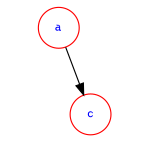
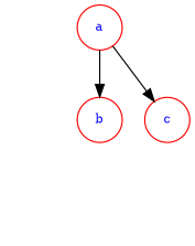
  digraph {
    node [color=red fontcolor=blue fontsize=10 shape=circle]
    _a [group=a style=invis width=0]
    a
+   b
    c
    _b [group=b style=invis width=0]
    a -> _a [style=invis]
+   a -> b
    a -> c
+   b -> _b [style=invis]
  }
